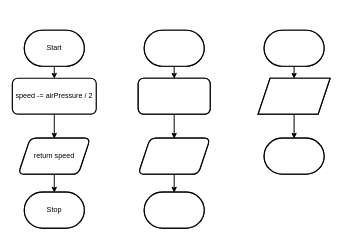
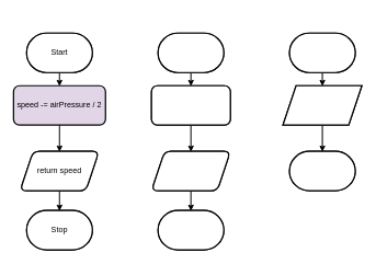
  <mxCell id="0" />
  <mxCell id="1" parent="0" />
  <mxCell id="2" value="" style="edgeStyle=none;html=1;" edge="1" parent="1" source="3" target="5"><mxGeometry relative="1" as="geometry" /></mxCell>
  <mxCell id="3" value="Start" style="strokeWidth=2;html=1;shape=mxgraph.flowchart.terminator;whiteSpace=wrap;" vertex="1" parent="1"><mxGeometry x="40" y="50" width="100" height="60" as="geometry" /></mxCell>
  <mxCell id="4" value="" style="edgeStyle=none;html=1;" edge="1" parent="1" source="5" target="7"><mxGeometry relative="1" as="geometry" /></mxCell>
- <mxCell id="5" value="speed -= airPressure / 2" style="rounded=1;whiteSpace=wrap;html=1;strokeWidth=2;" vertex="1" parent="1"><mxGeometry x="20" y="130" width="140" height="60" as="geometry" /></mxCell>
+ <mxCell id="5" value="speed -= airPressure / 2" style="rounded=1;whiteSpace=wrap;html=1;strokeWidth=2;fillColor=#e1d5e7;" vertex="1" parent="1"><mxGeometry x="20" y="130" width="140" height="60" as="geometry" /></mxCell>
  <mxCell id="6" value="" style="edgeStyle=none;html=1;" edge="1" parent="1" source="7" target="8"><mxGeometry relative="1" as="geometry" /></mxCell>
  <mxCell id="7" value="return speed" style="shape=parallelogram;perimeter=parallelogramPerimeter;whiteSpace=wrap;html=1;fixedSize=1;rounded=1;strokeWidth=2;" vertex="1" parent="1"><mxGeometry x="30" y="230" width="120" height="60" as="geometry" /></mxCell>
  <mxCell id="8" value="Stop" style="strokeWidth=2;html=1;shape=mxgraph.flowchart.terminator;whiteSpace=wrap;" vertex="1" parent="1"><mxGeometry x="40" y="320" width="100" height="60" as="geometry" /></mxCell>
  <mxCell id="9" value="" style="edgeStyle=none;html=1;fontColor=#FFFFFF;" edge="1" parent="1" source="10" target="12"><mxGeometry relative="1" as="geometry" /></mxCell>
  <mxCell id="10" value="Start" style="strokeWidth=2;html=1;shape=mxgraph.flowchart.terminator;whiteSpace=wrap;fontColor=#FFFFFF;" vertex="1" parent="1"><mxGeometry x="240" y="50" width="100" height="60" as="geometry" /></mxCell>
  <mxCell id="11" value="" style="edgeStyle=none;html=1;fontColor=#FFFFFF;" edge="1" parent="1" source="12" target="14"><mxGeometry relative="1" as="geometry" /></mxCell>
  <mxCell id="12" value="cadence +=&amp;nbsp; appliedPower" style="rounded=1;whiteSpace=wrap;html=1;fontColor=#FFFFFF;strokeWidth=2;" vertex="1" parent="1"><mxGeometry x="230" y="130" width="120" height="60" as="geometry" /></mxCell>
  <mxCell id="13" value="" style="edgeStyle=none;html=1;fontColor=#FFFFFF;" edge="1" parent="1" source="14" target="15"><mxGeometry relative="1" as="geometry" /></mxCell>
  <mxCell id="14" value="return cadence" style="shape=parallelogram;perimeter=parallelogramPerimeter;whiteSpace=wrap;html=1;fixedSize=1;fontColor=#FFFFFF;rounded=1;strokeWidth=2;" vertex="1" parent="1"><mxGeometry x="230" y="230" width="120" height="60" as="geometry" /></mxCell>
  <mxCell id="15" value="Stop" style="strokeWidth=2;html=1;shape=mxgraph.flowchart.terminator;whiteSpace=wrap;fontColor=#FFFFFF;" vertex="1" parent="1"><mxGeometry x="240" y="320" width="100" height="60" as="geometry" /></mxCell>
  <mxCell id="16" value="&lt;font face=&quot;Lato, sans-serif&quot; color=&quot;#ffffff&quot;&gt;&lt;span style=&quot;font-size: 14.667px; font-variant-ligatures: none;&quot;&gt;Provide&lt;/span&gt;&lt;/font&gt;" style="text;whiteSpace=wrap;html=1;" vertex="1" parent="1"><mxGeometry x="255" width="70" height="30" as="geometry" y="20" /></mxCell>
  <mxCell id="17" value="" style="edgeStyle=none;html=1;fontColor=#FFFFFF;" edge="1" parent="1" source="18" target="20"><mxGeometry relative="1" as="geometry" /></mxCell>
  <mxCell id="18" value="Start" style="strokeWidth=2;html=1;shape=mxgraph.flowchart.terminator;whiteSpace=wrap;fontColor=#FFFFFF;" vertex="1" parent="1"><mxGeometry x="440" y="50" width="100" height="60" as="geometry" /></mxCell>
  <mxCell id="19" value="" style="edgeStyle=none;html=1;fontColor=#FFFFFF;" edge="1" parent="1" source="20" target="21"><mxGeometry relative="1" as="geometry" /></mxCell>
  <mxCell id="20" value="&quot;Ding, ding!\n&quot;" style="shape=parallelogram;perimeter=parallelogramPerimeter;whiteSpace=wrap;html=1;fixedSize=1;fontColor=#FFFFFF;strokeWidth=2;" vertex="1" parent="1"><mxGeometry x="430" y="130" width="120" height="60" as="geometry" /></mxCell>
  <mxCell id="21" value="Stop" style="strokeWidth=2;html=1;shape=mxgraph.flowchart.terminator;whiteSpace=wrap;fontColor=#FFFFFF;" vertex="1" parent="1"><mxGeometry x="440" y="230" width="100" height="60" as="geometry" /></mxCell>
  <mxCell id="22" value="&lt;font face=&quot;Lato, sans-serif&quot; color=&quot;#ffffff&quot;&gt;&lt;span style=&quot;font-size: 14.667px; font-variant-ligatures: none;&quot;&gt;Ring_Stop&lt;/span&gt;&lt;/font&gt;" style="text;whiteSpace=wrap;html=1;" vertex="1" parent="1"><mxGeometry x="455" width="70" height="30" as="geometry" y="20" /></mxCell>
  <mxCell id="23" value="" style="edgeStyle=none;html=1;" edge="1" parent="1" source="24"><mxGeometry relative="1" as="geometry"><mxPoint x="90" y="130" as="targetPoint" /></mxGeometry></mxCell>
  <mxCell id="24" value="Start" style="strokeWidth=2;html=1;shape=mxgraph.flowchart.terminator;whiteSpace=wrap;" vertex="1" parent="1"><mxGeometry x="40" y="50" width="100" height="60" as="geometry" /></mxCell>
  <mxCell id="25" value="" style="edgeStyle=none;html=1;" edge="1" parent="1" target="27"><mxGeometry relative="1" as="geometry"><mxPoint x="90" y="190" as="sourcePoint" /></mxGeometry></mxCell>
  <mxCell id="26" value="" style="edgeStyle=none;html=1;" edge="1" parent="1" source="27" target="28"><mxGeometry relative="1" as="geometry" /></mxCell>
  <mxCell id="27" value="return speed" style="shape=parallelogram;perimeter=parallelogramPerimeter;whiteSpace=wrap;html=1;fixedSize=1;rounded=1;strokeWidth=2;" vertex="1" parent="1"><mxGeometry x="30" y="230" width="120" height="60" as="geometry" /></mxCell>
  <mxCell id="28" value="Stop" style="strokeWidth=2;html=1;shape=mxgraph.flowchart.terminator;whiteSpace=wrap;" vertex="1" parent="1"><mxGeometry x="40" y="320" width="100" height="60" as="geometry" /></mxCell>
  <mxCell id="29" value="" style="edgeStyle=none;html=1;fontColor=#FFFFFF;" edge="1" parent="1" source="30" target="32"><mxGeometry relative="1" as="geometry" /></mxCell>
  <mxCell id="30" value="Start" style="strokeWidth=2;html=1;shape=mxgraph.flowchart.terminator;whiteSpace=wrap;fontColor=#FFFFFF;" vertex="1" parent="1"><mxGeometry x="240" y="50" width="100" height="60" as="geometry" /></mxCell>
  <mxCell id="31" value="" style="edgeStyle=none;html=1;fontColor=#FFFFFF;" edge="1" parent="1" source="32" target="34"><mxGeometry relative="1" as="geometry" /></mxCell>
  <mxCell id="32" value="cadence +=&amp;nbsp; appliedPower" style="rounded=1;whiteSpace=wrap;html=1;fontColor=#FFFFFF;strokeWidth=2;" vertex="1" parent="1"><mxGeometry x="230" y="130" width="120" height="60" as="geometry" /></mxCell>
  <mxCell id="33" value="" style="edgeStyle=none;html=1;fontColor=#FFFFFF;" edge="1" parent="1" source="34" target="35"><mxGeometry relative="1" as="geometry" /></mxCell>
  <mxCell id="34" value="return cadence" style="shape=parallelogram;perimeter=parallelogramPerimeter;whiteSpace=wrap;html=1;fixedSize=1;fontColor=#FFFFFF;rounded=1;strokeWidth=2;" vertex="1" parent="1"><mxGeometry x="230" y="230" width="120" height="60" as="geometry" /></mxCell>
  <mxCell id="35" value="Stop" style="strokeWidth=2;html=1;shape=mxgraph.flowchart.terminator;whiteSpace=wrap;fontColor=#FFFFFF;" vertex="1" parent="1"><mxGeometry x="240" y="320" width="100" height="60" as="geometry" /></mxCell>
  <mxCell id="36" value="" style="edgeStyle=none;html=1;fontColor=#FFFFFF;" edge="1" parent="1" source="37" target="39"><mxGeometry relative="1" as="geometry" /></mxCell>
  <mxCell id="37" value="Start" style="strokeWidth=2;html=1;shape=mxgraph.flowchart.terminator;whiteSpace=wrap;fontColor=#FFFFFF;" vertex="1" parent="1"><mxGeometry x="440" y="50" width="100" height="60" as="geometry" /></mxCell>
  <mxCell id="38" value="" style="edgeStyle=none;html=1;fontColor=#FFFFFF;" edge="1" parent="1" source="39" target="40"><mxGeometry relative="1" as="geometry" /></mxCell>
  <mxCell id="39" value="&quot;Ding, ding!\n&quot;" style="shape=parallelogram;perimeter=parallelogramPerimeter;whiteSpace=wrap;html=1;fixedSize=1;fontColor=#FFFFFF;strokeWidth=2;" vertex="1" parent="1"><mxGeometry x="430" y="130" width="120" height="60" as="geometry" /></mxCell>
  <mxCell id="40" value="Stop" style="strokeWidth=2;html=1;shape=mxgraph.flowchart.terminator;whiteSpace=wrap;fontColor=#FFFFFF;" vertex="1" parent="1"><mxGeometry x="440" y="230" width="100" height="60" as="geometry" /></mxCell>
